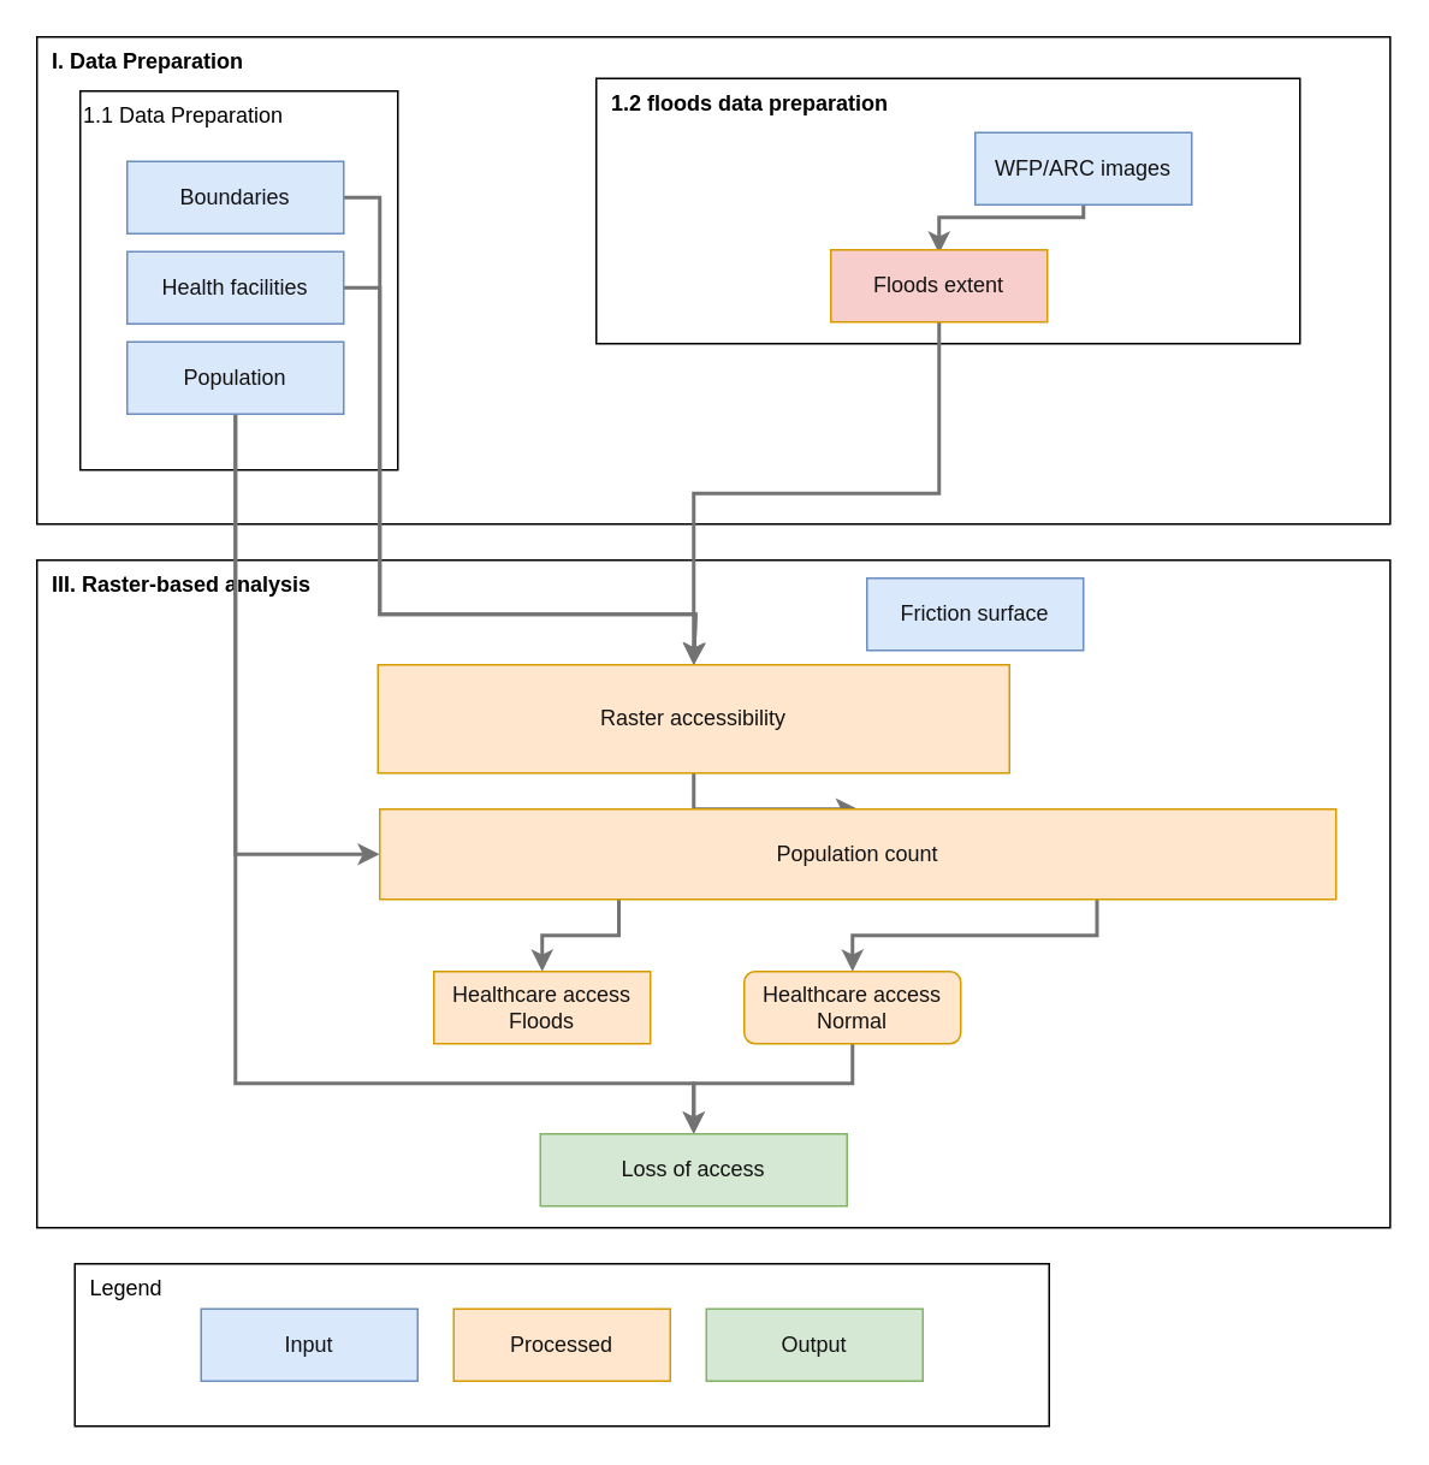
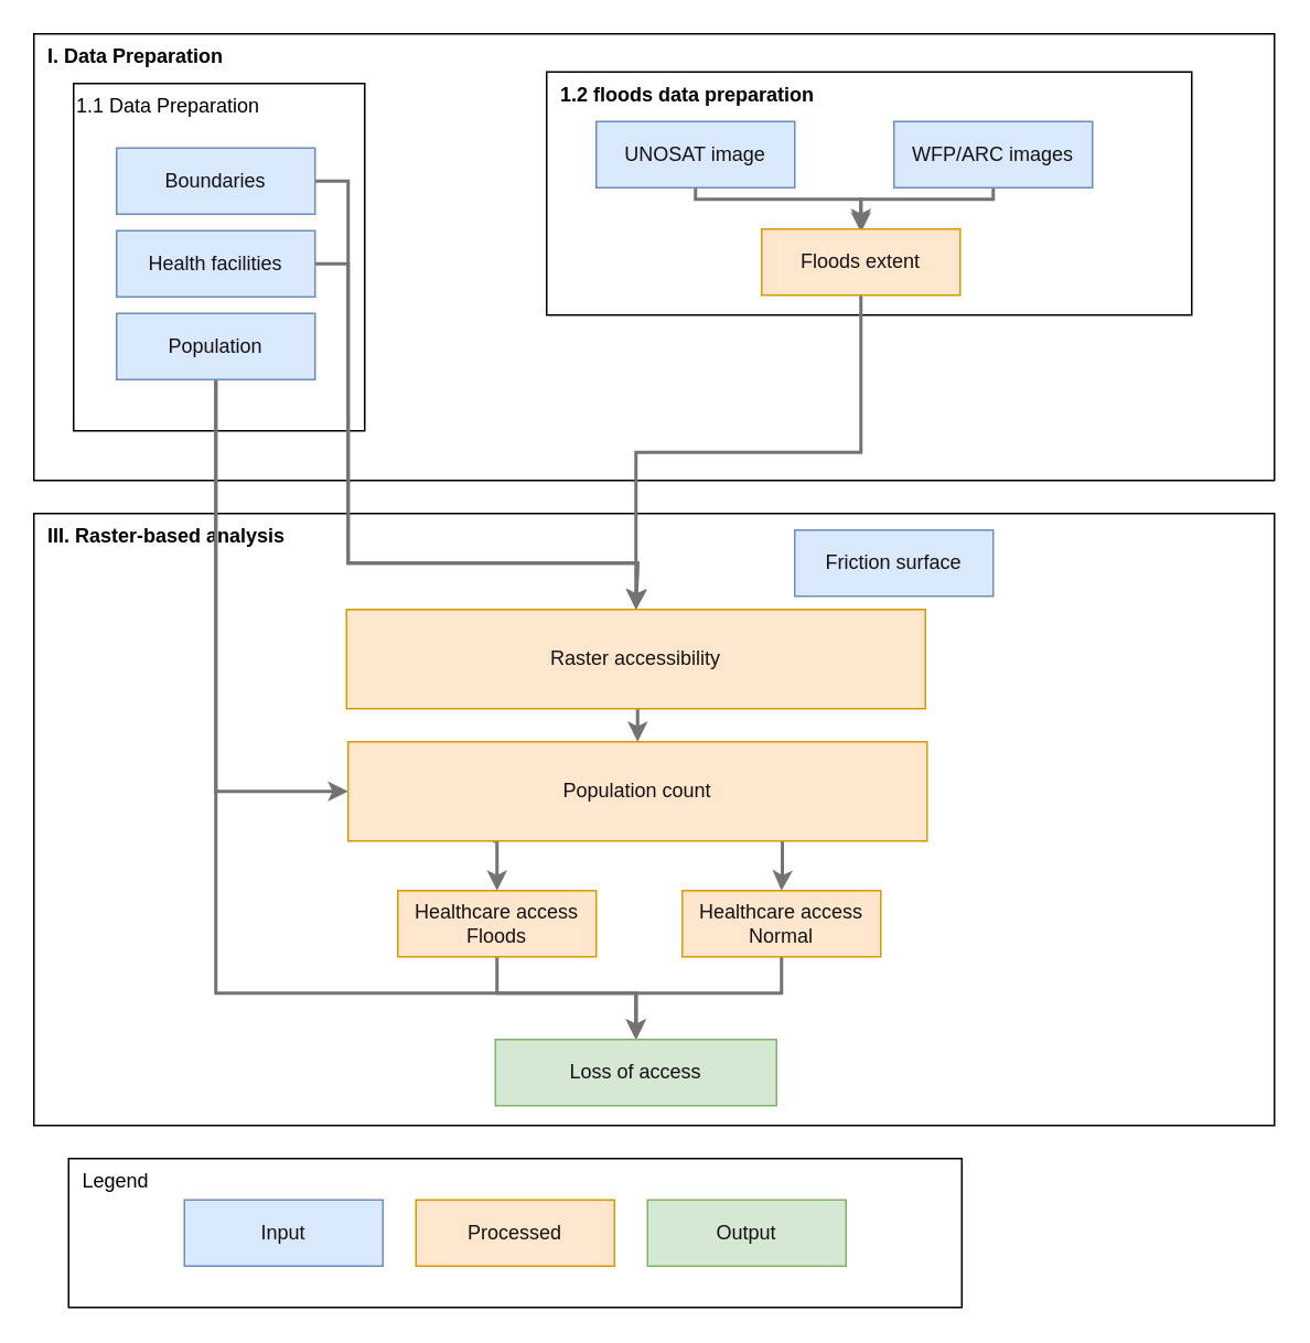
  <mxCell id="0" />
  <mxCell id="1" parent="0" />
  <mxCell id="2" value="&amp;nbsp; III. Raster-based analysis" style="rounded=0;whiteSpace=wrap;html=1;verticalAlign=top;align=left;fontStyle=1;fillColor=none;" parent="1" vertex="1"><mxGeometry x="20" y="310" width="750" height="370" as="geometry" /></mxCell>
  <mxCell id="3" value="&amp;nbsp; I. Data Preparation" style="rounded=0;whiteSpace=wrap;html=1;verticalAlign=top;align=left;fontStyle=1;fillColor=none;" parent="1" vertex="1"><mxGeometry x="20" y="20" width="750" height="270" as="geometry" /></mxCell>
  <mxCell id="4" value="1.1 Data Preparation" style="rounded=0;whiteSpace=wrap;html=1;verticalAlign=top;align=left;fillColor=none;" parent="1" vertex="1"><mxGeometry x="44" y="50" width="176" height="210" as="geometry" /></mxCell>
  <mxCell id="5" value="&amp;nbsp; 1.2 floods data preparation" style="rounded=0;whiteSpace=wrap;html=1;verticalAlign=top;align=left;fontStyle=1;fillColor=none;" parent="1" vertex="1"><mxGeometry x="330" y="43" width="390" height="147" as="geometry" /></mxCell>
  <mxCell id="6" style="edgeStyle=orthogonalEdgeStyle;rounded=0;orthogonalLoop=1;jettySize=auto;html=1;exitX=1;exitY=0.5;exitDx=0;exitDy=0;entryX=0.5;entryY=0;entryDx=0;entryDy=0;strokeColor=#737373;strokeWidth=2;" parent="1" source="7" target="20" edge="1"><mxGeometry relative="1" as="geometry"><mxPoint x="360" y="470" as="targetPoint" /><Array as="points"><mxPoint x="210" y="109" /><mxPoint x="210" y="340" /><mxPoint x="385" y="340" /></Array></mxGeometry></mxCell>
  <mxCell id="7" value="Boundaries" style="rounded=0;whiteSpace=wrap;html=1;verticalAlign=middle;align=center;fillColor=#dae8fc;strokeColor=#6c8ebf;fontColor=#121212;" parent="1" vertex="1"><mxGeometry x="70" y="89" width="120" height="40" as="geometry" /></mxCell>
  <mxCell id="8" style="edgeStyle=orthogonalEdgeStyle;rounded=0;orthogonalLoop=1;jettySize=auto;html=1;exitX=1;exitY=0.5;exitDx=0;exitDy=0;entryX=0.5;entryY=0;entryDx=0;entryDy=0;strokeWidth=2;strokeColor=#737373;" parent="1" source="9" target="20" edge="1"><mxGeometry relative="1" as="geometry"><mxPoint x="360" y="470" as="targetPoint" /><Array as="points"><mxPoint x="210" y="159" /><mxPoint x="210" y="340" /><mxPoint x="385" y="340" /></Array></mxGeometry></mxCell>
  <mxCell id="9" value="Health facilities" style="rounded=0;whiteSpace=wrap;html=1;verticalAlign=middle;align=center;fillColor=#dae8fc;strokeColor=#6c8ebf;fontColor=#121212;" parent="1" vertex="1"><mxGeometry x="70" y="139" width="120" height="40" as="geometry" /></mxCell>
  <mxCell id="10" style="edgeStyle=orthogonalEdgeStyle;rounded=0;orthogonalLoop=1;jettySize=auto;html=1;exitX=0.5;exitY=1;exitDx=0;exitDy=0;entryX=0;entryY=0.5;entryDx=0;entryDy=0;strokeColor=#737373;strokeWidth=2;" parent="1" source="12" target="23" edge="1"><mxGeometry relative="1" as="geometry" /></mxCell>
- <mxCell id="11" style="edgeStyle=orthogonalEdgeStyle;rounded=0;orthogonalLoop=1;jettySize=auto;html=1;exitX=0.5;exitY=1;exitDx=0;exitDy=0;entryX=0.5;entryY=0;entryDx=0;entryDy=0;strokeColor=#737373;strokeWidth=2;" parent="1" source="12" target="28" edge="1"><mxGeometry relative="1" as="geometry"><Array as="points"><mxPoint x="130" y="600" /><mxPoint x="384" y="600" /></Array></mxGeometry></mxCell>
+ <mxCell id="11" style="edgeStyle=orthogonalEdgeStyle;rounded=0;orthogonalLoop=1;jettySize=auto;html=1;exitX=0.5;exitY=1;exitDx=0;exitDy=0;entryX=0.5;entryY=0;entryDx=0;entryDy=0;strokeColor=#737373;strokeWidth=2;endArrow=open;" parent="1" source="12" target="28" edge="1"><mxGeometry relative="1" as="geometry"><Array as="points"><mxPoint x="130" y="600" /><mxPoint x="384" y="600" /></Array></mxGeometry></mxCell>
  <mxCell id="12" value="Population" style="rounded=0;whiteSpace=wrap;html=1;verticalAlign=middle;align=center;fillColor=#dae8fc;strokeColor=#6c8ebf;fontColor=#121212;" parent="1" vertex="1"><mxGeometry x="70" y="189" width="120" height="40" as="geometry" /></mxCell>
+ <mxCell id="13" style="edgeStyle=orthogonalEdgeStyle;rounded=0;orthogonalLoop=1;jettySize=auto;html=1;entryX=0.5;entryY=0;entryDx=0;entryDy=0;strokeColor=#737373;strokeWidth=2;" parent="1" source="14" target="18" edge="1"><mxGeometry relative="1" as="geometry"><Array as="points"><mxPoint x="420" y="120" /><mxPoint x="520" y="120" /></Array></mxGeometry></mxCell>
+ <mxCell id="14" value="UNOSAT image" style="rounded=0;whiteSpace=wrap;html=1;verticalAlign=middle;align=center;fillColor=#dae8fc;strokeColor=#6c8ebf;fontColor=#121212;" parent="1" vertex="1"><mxGeometry x="360" y="73" width="120" height="40" as="geometry" /></mxCell>
  <mxCell id="15" style="edgeStyle=orthogonalEdgeStyle;rounded=0;orthogonalLoop=1;jettySize=auto;html=1;exitX=0.5;exitY=1;exitDx=0;exitDy=0;strokeColor=#737373;strokeWidth=2;" parent="1" source="16" edge="1"><mxGeometry relative="1" as="geometry"><mxPoint x="520" y="140" as="targetPoint" /><Array as="points"><mxPoint x="600" y="120" /><mxPoint x="520" y="120" /></Array></mxGeometry></mxCell>
  <mxCell id="16" value="WFP/ARC images" style="rounded=0;whiteSpace=wrap;html=1;verticalAlign=middle;align=center;fillColor=#dae8fc;strokeColor=#6c8ebf;fontColor=#121212;" parent="1" vertex="1"><mxGeometry x="540" y="73" width="120" height="40" as="geometry" /></mxCell>
  <mxCell id="17" style="edgeStyle=orthogonalEdgeStyle;rounded=0;orthogonalLoop=1;jettySize=auto;html=1;exitX=0.5;exitY=1;exitDx=0;exitDy=0;entryX=0.5;entryY=0;entryDx=0;entryDy=0;strokeColor=#737373;strokeWidth=2;" edge="1" parent="1" source="18" target="20"><mxGeometry relative="1" as="geometry" /></mxCell>
- <mxCell id="18" value="Floods extent" style="rounded=0;whiteSpace=wrap;html=1;verticalAlign=middle;align=center;fillColor=#f8cecc;strokeColor=#d79b00;fontColor=#121212;" parent="1" vertex="1"><mxGeometry x="460" y="138" width="120" height="40" as="geometry" /></mxCell>
+ <mxCell id="18" value="Floods extent" style="rounded=0;whiteSpace=wrap;html=1;verticalAlign=middle;align=center;fillColor=#ffe6cc;strokeColor=#d79b00;fontColor=#121212;" parent="1" vertex="1"><mxGeometry x="460" y="138" width="120" height="40" as="geometry" /></mxCell>
  <mxCell id="19" style="edgeStyle=orthogonalEdgeStyle;rounded=0;orthogonalLoop=1;jettySize=auto;html=1;exitX=0.5;exitY=1;exitDx=0;exitDy=0;entryX=0.5;entryY=0;entryDx=0;entryDy=0;strokeColor=#737373;strokeWidth=2;" parent="1" source="20" target="23" edge="1"><mxGeometry relative="1" as="geometry" /></mxCell>
  <mxCell id="20" value="Raster accessibility" style="rounded=0;whiteSpace=wrap;html=1;align=center;verticalAlign=middle;fillColor=#ffe6cc;strokeColor=#d79b00;fontColor=#121212;" parent="1" vertex="1"><mxGeometry x="209" y="368" width="350" height="60" as="geometry" /></mxCell>
  <mxCell id="21" style="edgeStyle=orthogonalEdgeStyle;rounded=0;orthogonalLoop=1;jettySize=auto;html=1;exitX=0.25;exitY=1;exitDx=0;exitDy=0;entryX=0.5;entryY=0;entryDx=0;entryDy=0;strokeColor=#737373;strokeWidth=2;" parent="1" source="23" target="27" edge="1"><mxGeometry relative="1" as="geometry" /></mxCell>
  <mxCell id="22" style="edgeStyle=orthogonalEdgeStyle;rounded=0;orthogonalLoop=1;jettySize=auto;html=1;exitX=0.75;exitY=1;exitDx=0;exitDy=0;strokeColor=#737373;strokeWidth=2;" parent="1" source="23" target="25" edge="1"><mxGeometry relative="1" as="geometry" /></mxCell>
- <mxCell id="23" value="Population count" style="rounded=0;whiteSpace=wrap;html=1;align=center;verticalAlign=middle;fillColor=#ffe6cc;strokeColor=#d79b00;fontColor=#121212;" parent="1" vertex="1"><mxGeometry x="210" y="448" width="530" height="50" as="geometry" /></mxCell>
+ <mxCell id="23" value="Population count" style="rounded=0;whiteSpace=wrap;html=1;align=center;verticalAlign=middle;fillColor=#ffe6cc;strokeColor=#d79b00;fontColor=#121212;" parent="1" vertex="1"><mxGeometry x="210" y="448" width="350" height="60" as="geometry" /></mxCell>
  <mxCell id="24" style="edgeStyle=orthogonalEdgeStyle;rounded=0;orthogonalLoop=1;jettySize=auto;html=1;exitX=0.5;exitY=1;exitDx=0;exitDy=0;entryX=0.5;entryY=0;entryDx=0;entryDy=0;strokeColor=#737373;strokeWidth=2;" parent="1" source="25" target="28" edge="1"><mxGeometry relative="1" as="geometry"><Array as="points"><mxPoint x="472" y="600" /><mxPoint x="384" y="600" /></Array></mxGeometry></mxCell>
- <mxCell id="25" value="&lt;div&gt;Healthcare access&lt;/div&gt;&lt;div&gt;Normal&lt;br&gt;&lt;/div&gt;" style="whiteSpace=wrap;html=1;verticalAlign=middle;align=center;fillColor=#ffe6cc;strokeColor=#d79b00;fontColor=#121212;rounded=1;" parent="1" vertex="1"><mxGeometry x="412" y="538" width="120" height="40" as="geometry" /></mxCell>
+ <mxCell id="25" value="&lt;div&gt;Healthcare access&lt;/div&gt;&lt;div&gt;Normal&lt;br&gt;&lt;/div&gt;" style="rounded=0;whiteSpace=wrap;html=1;verticalAlign=middle;align=center;fillColor=#ffe6cc;strokeColor=#d79b00;fontColor=#121212;" parent="1" vertex="1"><mxGeometry x="412" y="538" width="120" height="40" as="geometry" /></mxCell>
+ <mxCell id="26" style="edgeStyle=orthogonalEdgeStyle;rounded=0;orthogonalLoop=1;jettySize=auto;html=1;exitX=0.5;exitY=1;exitDx=0;exitDy=0;entryX=0.5;entryY=0;entryDx=0;entryDy=0;strokeColor=#737373;strokeWidth=2;" parent="1" source="27" target="28" edge="1"><mxGeometry relative="1" as="geometry"><Array as="points"><mxPoint x="300" y="600" /><mxPoint x="384" y="600" /></Array></mxGeometry></mxCell>
  <mxCell id="27" value="&lt;div&gt;Healthcare access&lt;/div&gt;&lt;div&gt;Floods&lt;br&gt;&lt;/div&gt;" style="rounded=0;whiteSpace=wrap;html=1;verticalAlign=middle;align=center;fillColor=#ffe6cc;strokeColor=#d79b00;fontColor=#121212;" parent="1" vertex="1"><mxGeometry x="240" y="538" width="120" height="40" as="geometry" /></mxCell>
  <mxCell id="28" value="Loss of access" style="rounded=0;whiteSpace=wrap;html=1;verticalAlign=middle;align=center;fillColor=#d5e8d4;strokeColor=#82b366;fontColor=#121212;" parent="1" vertex="1"><mxGeometry x="299" y="628" width="170" height="40" as="geometry" /></mxCell>
  <mxCell id="29" value="&amp;nbsp; Legend" style="rounded=0;whiteSpace=wrap;html=1;align=left;verticalAlign=top;" parent="1" vertex="1"><mxGeometry x="41" y="700" width="540" height="90" as="geometry" /></mxCell>
  <mxCell id="30" value="Input" style="rounded=0;whiteSpace=wrap;html=1;verticalAlign=middle;align=center;fillColor=#dae8fc;strokeColor=#6c8ebf;fontColor=#121212;" parent="1" vertex="1"><mxGeometry x="111" y="725" width="120" height="40" as="geometry" /></mxCell>
  <mxCell id="31" value="Processed" style="rounded=0;whiteSpace=wrap;html=1;verticalAlign=middle;align=center;fillColor=#ffe6cc;strokeColor=#d79b00;fontColor=#121212;" parent="1" vertex="1"><mxGeometry x="251" y="725" width="120" height="40" as="geometry" /></mxCell>
  <mxCell id="32" value="Output" style="rounded=0;whiteSpace=wrap;html=1;verticalAlign=middle;align=center;fillColor=#d5e8d4;strokeColor=#82b366;fontColor=#121212;" parent="1" vertex="1"><mxGeometry x="391" y="725" width="120" height="40" as="geometry" /></mxCell>
  <mxCell id="33" value="Friction surface" style="rounded=0;whiteSpace=wrap;html=1;verticalAlign=middle;align=center;fillColor=#dae8fc;strokeColor=#6c8ebf;fontColor=#121212;" vertex="1" parent="1"><mxGeometry x="480" y="320" width="120" height="40" as="geometry" /></mxCell>
